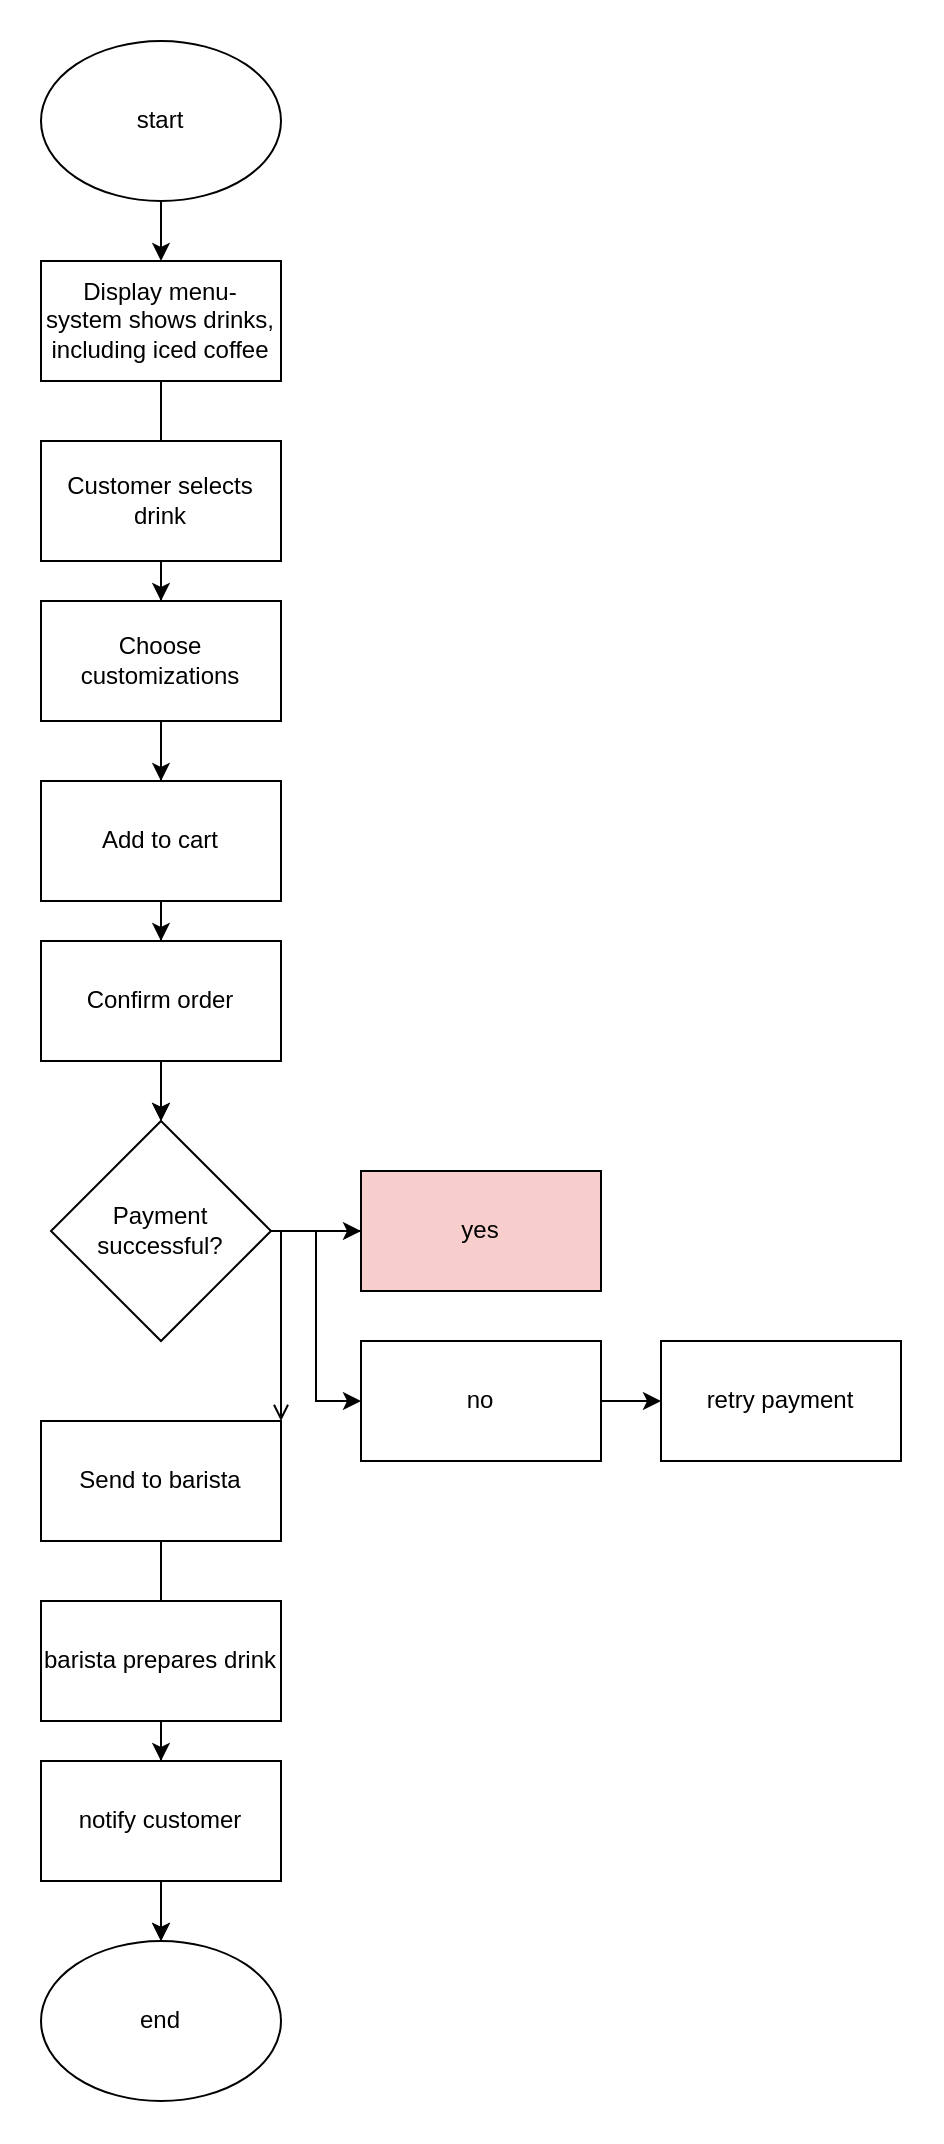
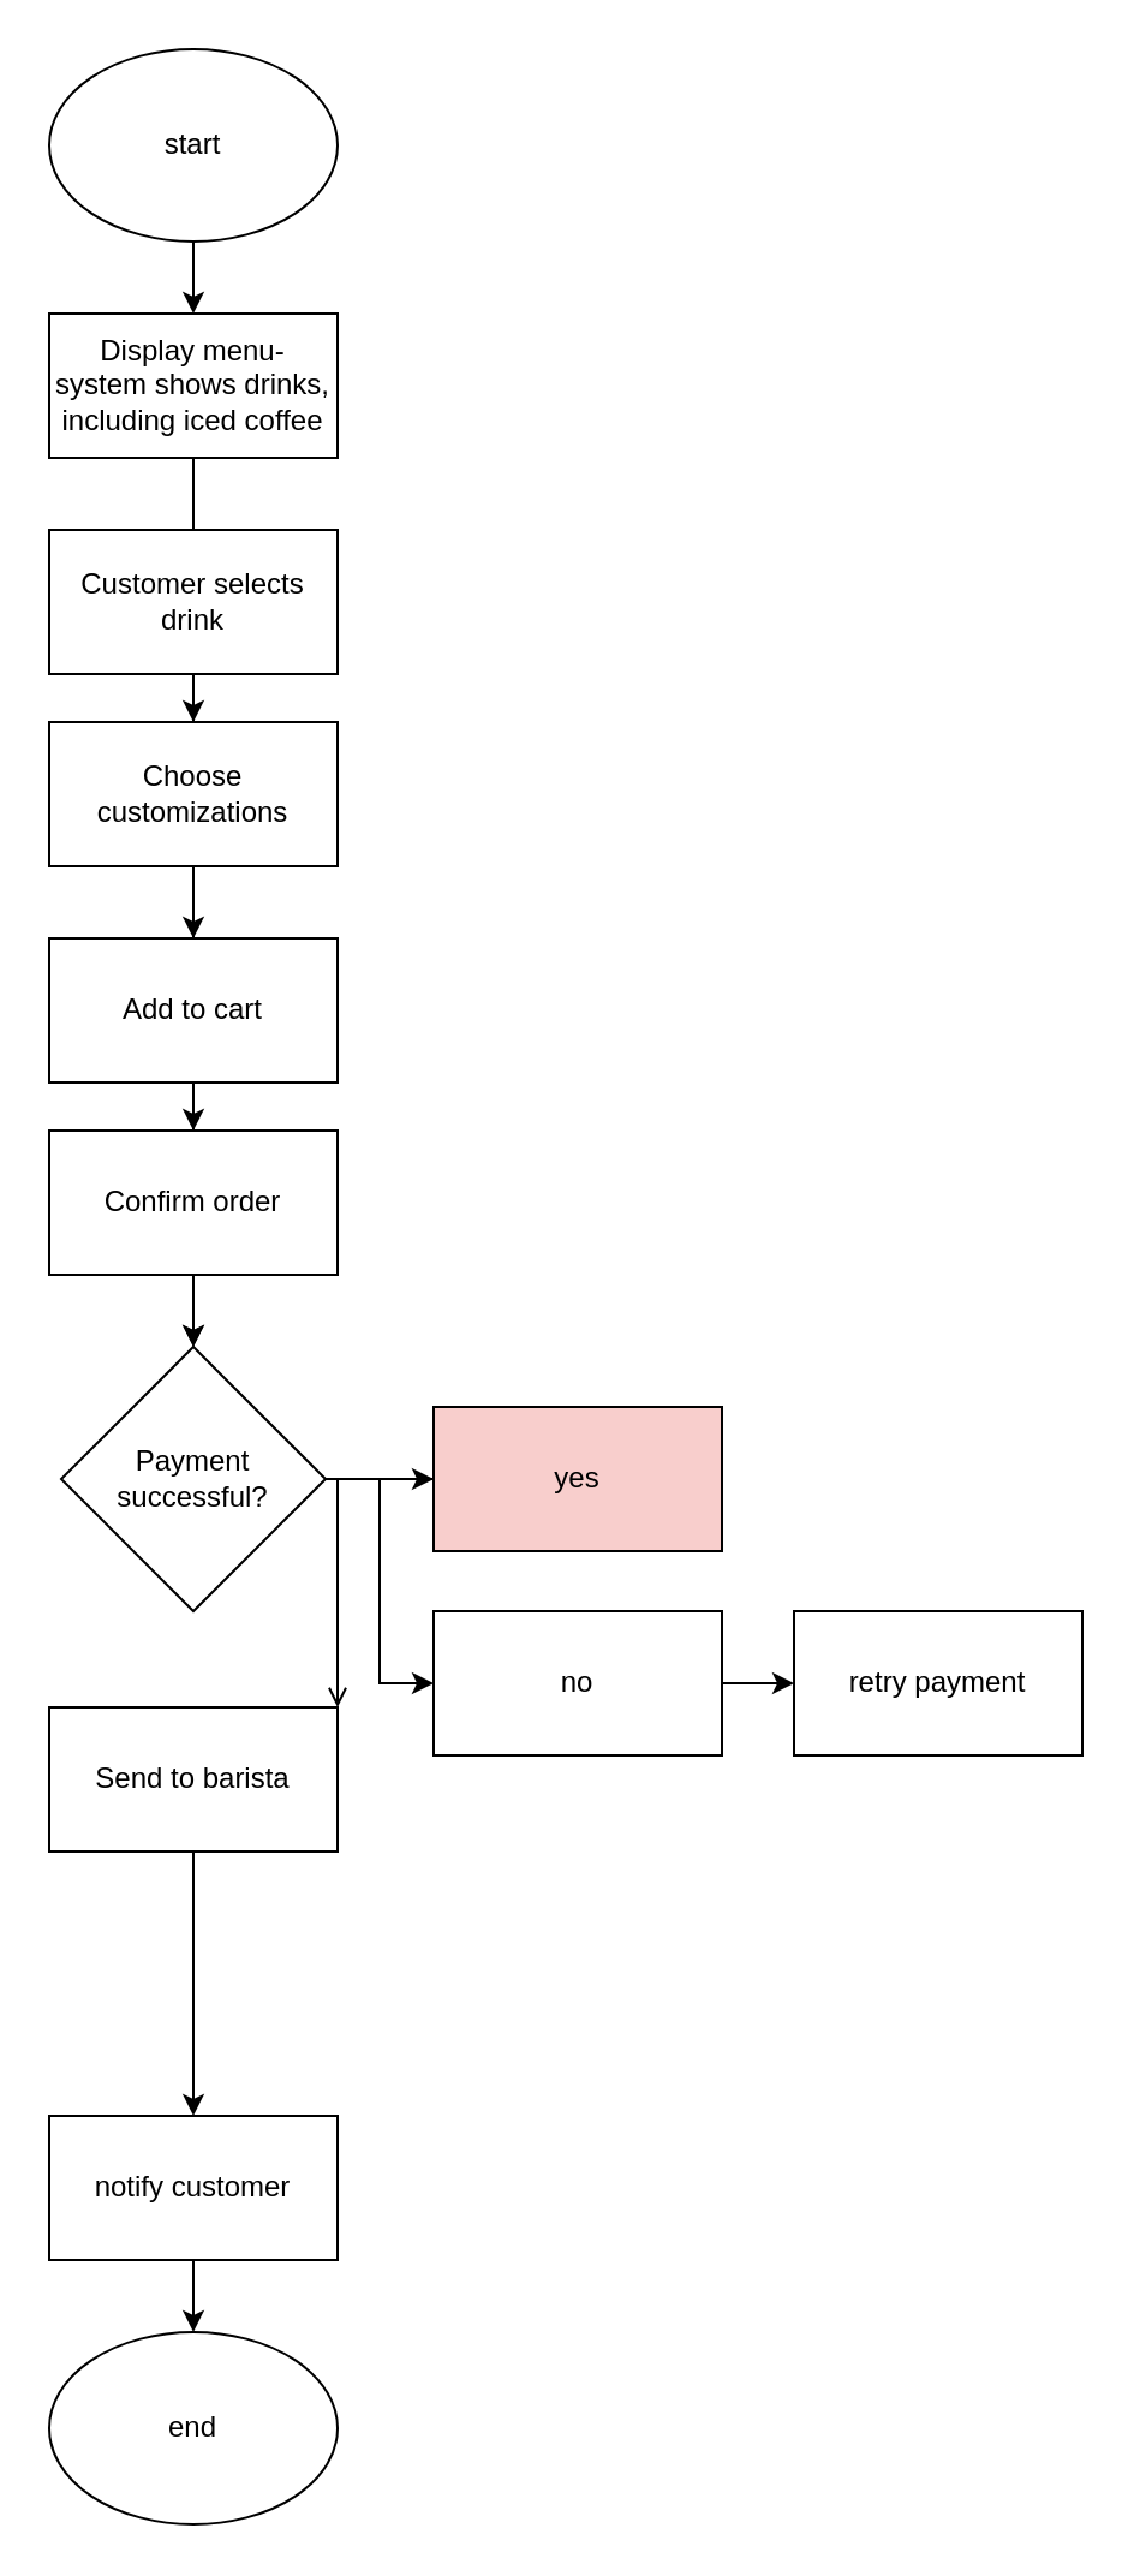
  <mxCell id="0" />
  <mxCell id="1" parent="0" />
  <mxCell id="2" value="" style="edgeStyle=orthogonalEdgeStyle;rounded=0;orthogonalLoop=1;jettySize=auto;html=1;" edge="1" parent="1" source="3" target="5"><mxGeometry relative="1" as="geometry" /></mxCell>
  <mxCell id="3" value="start" style="ellipse;whiteSpace=wrap;html=1;" vertex="1" parent="1"><mxGeometry x="20" y="20" width="120" height="80" as="geometry" /></mxCell>
  <mxCell id="4" value="" style="edgeStyle=orthogonalEdgeStyle;rounded=0;orthogonalLoop=1;jettySize=auto;html=1;" edge="1" parent="1" source="5" target="9"><mxGeometry relative="1" as="geometry" /></mxCell>
  <mxCell id="5" value="Display menu- system shows drinks, including iced coffee" style="rounded=0;whiteSpace=wrap;html=1;" vertex="1" parent="1"><mxGeometry x="20" y="130" width="120" height="60" as="geometry" /></mxCell>
  <mxCell id="6" value="" style="edgeStyle=orthogonalEdgeStyle;rounded=0;orthogonalLoop=1;jettySize=auto;html=1;" edge="1" parent="1" source="7" target="11"><mxGeometry relative="1" as="geometry" /></mxCell>
  <mxCell id="7" value="Customer selects drink" style="rounded=0;whiteSpace=wrap;html=1;" vertex="1" parent="1"><mxGeometry x="20" y="220" width="120" height="60" as="geometry" /></mxCell>
  <mxCell id="8" value="" style="edgeStyle=orthogonalEdgeStyle;rounded=0;orthogonalLoop=1;jettySize=auto;html=1;" edge="1" parent="1" source="9" target="13"><mxGeometry relative="1" as="geometry" /></mxCell>
  <mxCell id="9" value="Choose customizations" style="rounded=0;whiteSpace=wrap;html=1;" vertex="1" parent="1"><mxGeometry x="20" y="300" width="120" height="60" as="geometry" /></mxCell>
  <mxCell id="10" value="" style="edgeStyle=orthogonalEdgeStyle;rounded=0;orthogonalLoop=1;jettySize=auto;html=1;" edge="1" parent="1" source="11" target="16"><mxGeometry relative="1" as="geometry" /></mxCell>
  <mxCell id="11" value="Add to cart" style="rounded=0;whiteSpace=wrap;html=1;" vertex="1" parent="1"><mxGeometry x="20" y="390" width="120" height="60" as="geometry" /></mxCell>
  <mxCell id="12" value="" style="edgeStyle=orthogonalEdgeStyle;rounded=0;orthogonalLoop=1;jettySize=auto;html=1;" edge="1" parent="1" source="13" target="16"><mxGeometry relative="1" as="geometry" /></mxCell>
  <mxCell id="13" value="Confirm order" style="rounded=0;whiteSpace=wrap;html=1;" vertex="1" parent="1"><mxGeometry x="20" y="470" width="120" height="60" as="geometry" /></mxCell>
  <mxCell id="14" value="" style="edgeStyle=orthogonalEdgeStyle;rounded=0;orthogonalLoop=1;jettySize=auto;html=1;" edge="1" parent="1" source="16" target="18"><mxGeometry relative="1" as="geometry" /></mxCell>
  <mxCell id="15" style="edgeStyle=orthogonalEdgeStyle;rounded=0;orthogonalLoop=1;jettySize=auto;html=1;" edge="1" parent="1" source="16" target="20"><mxGeometry relative="1" as="geometry" /></mxCell>
  <mxCell id="16" value="Payment successful?" style="rhombus;whiteSpace=wrap;html=1;" vertex="1" parent="1"><mxGeometry x="25" y="560" width="110" height="110" as="geometry" /></mxCell>
  <mxCell id="17" style="edgeStyle=orthogonalEdgeStyle;rounded=0;orthogonalLoop=1;jettySize=auto;html=1;entryX=1;entryY=0;entryDx=0;entryDy=0;endArrow=open;" edge="1" parent="1" source="18" target="22"><mxGeometry relative="1" as="geometry" /></mxCell>
  <mxCell id="18" value="yes" style="rounded=0;whiteSpace=wrap;html=1;fillColor=#f8cecc;" vertex="1" parent="1"><mxGeometry x="180" y="585" width="120" height="60" as="geometry" /></mxCell>
  <mxCell id="19" value="" style="edgeStyle=orthogonalEdgeStyle;rounded=0;orthogonalLoop=1;jettySize=auto;html=1;" edge="1" parent="1" source="20" target="23"><mxGeometry relative="1" as="geometry" /></mxCell>
  <mxCell id="20" value="no" style="rounded=0;whiteSpace=wrap;html=1;" vertex="1" parent="1"><mxGeometry x="180" y="670" width="120" height="60" as="geometry" /></mxCell>
  <mxCell id="21" value="" style="edgeStyle=orthogonalEdgeStyle;rounded=0;orthogonalLoop=1;jettySize=auto;html=1;" edge="1" parent="1" source="22" target="27"><mxGeometry relative="1" as="geometry" /></mxCell>
  <mxCell id="22" value="Send to barista" style="rounded=0;whiteSpace=wrap;html=1;" vertex="1" parent="1"><mxGeometry x="20" y="710" width="120" height="60" as="geometry" /></mxCell>
  <mxCell id="23" value="retry payment" style="rounded=0;whiteSpace=wrap;html=1;" vertex="1" parent="1"><mxGeometry x="330" y="670" width="120" height="60" as="geometry" /></mxCell>
- <mxCell id="24" value="" style="edgeStyle=orthogonalEdgeStyle;rounded=0;orthogonalLoop=1;jettySize=auto;html=1;" edge="1" parent="1" source="25" target="28"><mxGeometry relative="1" as="geometry" /></mxCell>
- <mxCell id="25" value="barista prepares drink" style="rounded=0;whiteSpace=wrap;html=1;" vertex="1" parent="1"><mxGeometry x="20" y="800" width="120" height="60" as="geometry" /></mxCell>
  <mxCell id="26" value="" style="edgeStyle=orthogonalEdgeStyle;rounded=0;orthogonalLoop=1;jettySize=auto;html=1;" edge="1" parent="1" source="27" target="28"><mxGeometry relative="1" as="geometry" /></mxCell>
  <mxCell id="27" value="notify customer" style="rounded=0;whiteSpace=wrap;html=1;" vertex="1" parent="1"><mxGeometry x="20" y="880" width="120" height="60" as="geometry" /></mxCell>
  <mxCell id="28" value="end" style="ellipse;whiteSpace=wrap;html=1;" vertex="1" parent="1"><mxGeometry x="20" y="970" width="120" height="80" as="geometry" /></mxCell>
